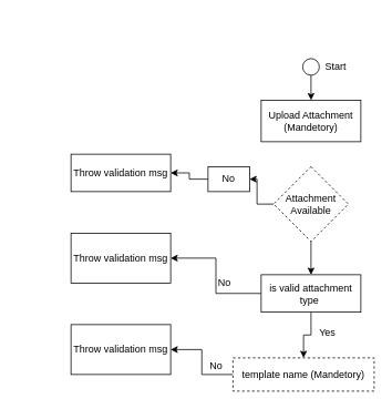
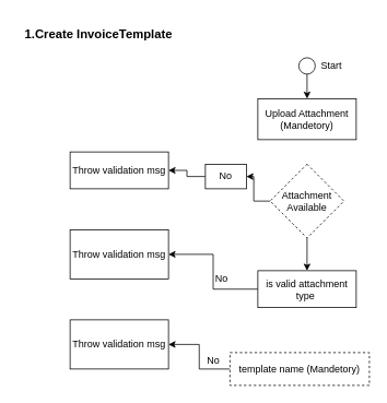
  <mxCell id="0" />
  <mxCell id="1" parent="0" />
+ <mxCell id="2" value="&lt;b&gt;&lt;font style=&quot;font-size: 15px&quot;&gt;1.Create InvoiceTemplate&lt;/font&gt;&lt;/b&gt;" style="text;html=1;strokeColor=none;fillColor=none;align=center;verticalAlign=middle;whiteSpace=wrap;rounded=0;" vertex="1" parent="1"><mxGeometry x="20" y="20" width="200" height="40" as="geometry" /></mxCell>
  <mxCell id="3" value="" style="ellipse;whiteSpace=wrap;html=1;aspect=fixed;" vertex="1" parent="1"><mxGeometry x="364" y="70" width="20" height="20" as="geometry" /></mxCell>
  <mxCell id="4" value="Start" style="text;html=1;strokeColor=none;fillColor=none;align=center;verticalAlign=middle;whiteSpace=wrap;rounded=0;" vertex="1" parent="1"><mxGeometry x="384" y="70" width="40" height="20" as="geometry" /></mxCell>
  <mxCell id="5" value="" style="endArrow=classic;html=1;exitX=0.5;exitY=1;exitDx=0;exitDy=0;" edge="1" parent="1" source="3"><mxGeometry width="50" height="50" relative="1" as="geometry"><mxPoint x="350" y="400" as="sourcePoint" /><mxPoint x="374" y="120" as="targetPoint" /></mxGeometry></mxCell>
  <mxCell id="6" value="Upload Attachment (Mandetory)" style="rounded=0;whiteSpace=wrap;html=1;" vertex="1" parent="1"><mxGeometry x="314" y="120" width="120" height="50" as="geometry" /></mxCell>
  <mxCell id="7" value="" style="edgeStyle=orthogonalEdgeStyle;rounded=0;orthogonalLoop=1;jettySize=auto;html=1;entryX=1;entryY=0.5;entryDx=0;entryDy=0;" edge="1" parent="1" source="9" target="11"><mxGeometry relative="1" as="geometry"><mxPoint x="290" y="285" as="targetPoint" /></mxGeometry></mxCell>
  <mxCell id="8" value="" style="edgeStyle=orthogonalEdgeStyle;rounded=0;orthogonalLoop=1;jettySize=auto;html=1;entryX=0.5;entryY=0;entryDx=0;entryDy=0;" edge="1" parent="1" source="9"><mxGeometry relative="1" as="geometry"><mxPoint x="374" y="330" as="targetPoint" /></mxGeometry></mxCell>
  <mxCell id="9" value="Attachment Available" style="rhombus;whiteSpace=wrap;html=1;dashed=1;" vertex="1" parent="1"><mxGeometry x="329" y="200" width="90" height="90" as="geometry" /></mxCell>
  <mxCell id="10" value="" style="edgeStyle=orthogonalEdgeStyle;rounded=0;orthogonalLoop=1;jettySize=auto;html=1;" edge="1" parent="1" source="11" target="17"><mxGeometry relative="1" as="geometry" /></mxCell>
  <mxCell id="11" value="No" style="rounded=0;whiteSpace=wrap;html=1;" vertex="1" parent="1"><mxGeometry x="250" y="200" width="50" height="30" as="geometry" /></mxCell>
- <mxCell id="12" value="" style="edgeStyle=orthogonalEdgeStyle;rounded=0;orthogonalLoop=1;jettySize=auto;html=1;" edge="1" parent="1" source="14" target="16"><mxGeometry relative="1" as="geometry" /></mxCell>
  <mxCell id="13" value="" style="edgeStyle=orthogonalEdgeStyle;rounded=0;orthogonalLoop=1;jettySize=auto;html=1;" edge="1" parent="1" source="14" target="18"><mxGeometry relative="1" as="geometry" /></mxCell>
  <mxCell id="14" value="is valid attachment type&amp;nbsp;" style="whiteSpace=wrap;html=1;rounded=0;direction=west;" vertex="1" parent="1"><mxGeometry x="314" y="330" width="120" height="45" as="geometry" /></mxCell>
  <mxCell id="15" value="" style="edgeStyle=orthogonalEdgeStyle;rounded=0;orthogonalLoop=1;jettySize=auto;html=1;" edge="1" parent="1" source="16" target="19"><mxGeometry relative="1" as="geometry" /></mxCell>
  <mxCell id="16" value="template name (Mandetory)" style="whiteSpace=wrap;html=1;rounded=0;dashed=1;" vertex="1" parent="1"><mxGeometry x="280" y="430" width="170" height="40" as="geometry" /></mxCell>
  <mxCell id="17" value="Throw validation msg" style="whiteSpace=wrap;html=1;rounded=0;" vertex="1" parent="1"><mxGeometry x="85" y="185" width="120" height="45" as="geometry" /></mxCell>
  <mxCell id="18" value="&lt;span&gt;Throw validation msg&lt;/span&gt;" style="whiteSpace=wrap;html=1;rounded=0;" vertex="1" parent="1"><mxGeometry x="85" y="280" width="120" height="60" as="geometry" /></mxCell>
  <mxCell id="19" value="&lt;span&gt;Throw validation msg&lt;/span&gt;" style="whiteSpace=wrap;html=1;rounded=0;" vertex="1" parent="1"><mxGeometry x="85" y="390" width="120" height="60" as="geometry" /></mxCell>
  <mxCell id="20" value="No" style="text;html=1;strokeColor=none;fillColor=none;align=center;verticalAlign=middle;whiteSpace=wrap;rounded=0;" vertex="1" parent="1"><mxGeometry x="250" y="330" width="40" height="20" as="geometry" /></mxCell>
- <mxCell id="21" value="Yes" style="text;html=1;strokeColor=none;fillColor=none;align=center;verticalAlign=middle;whiteSpace=wrap;rounded=0;" vertex="1" parent="1"><mxGeometry x="374" y="390" width="40" height="20" as="geometry" /></mxCell>
  <mxCell id="22" value="No" style="text;html=1;strokeColor=none;fillColor=none;align=center;verticalAlign=middle;whiteSpace=wrap;rounded=0;" vertex="1" parent="1"><mxGeometry x="240" y="430" width="40" height="20" as="geometry" /></mxCell>
